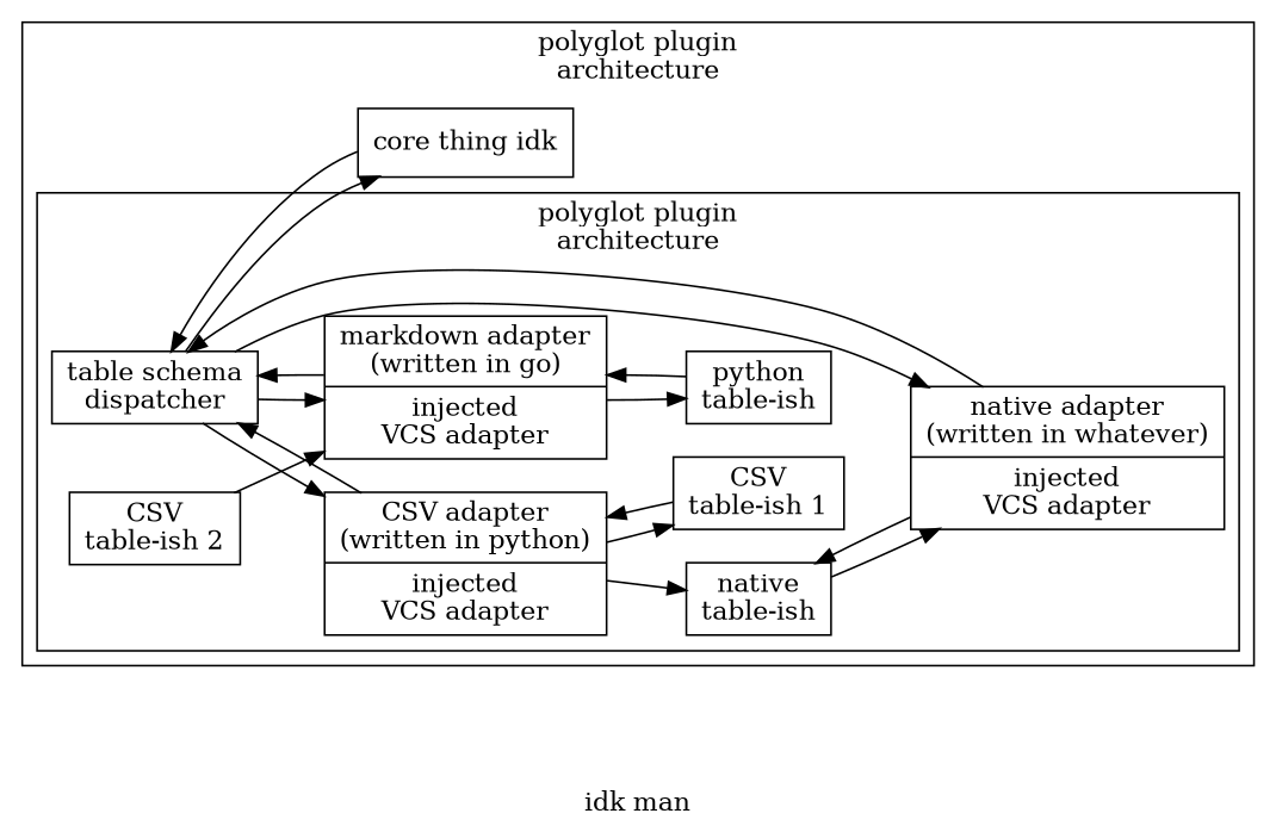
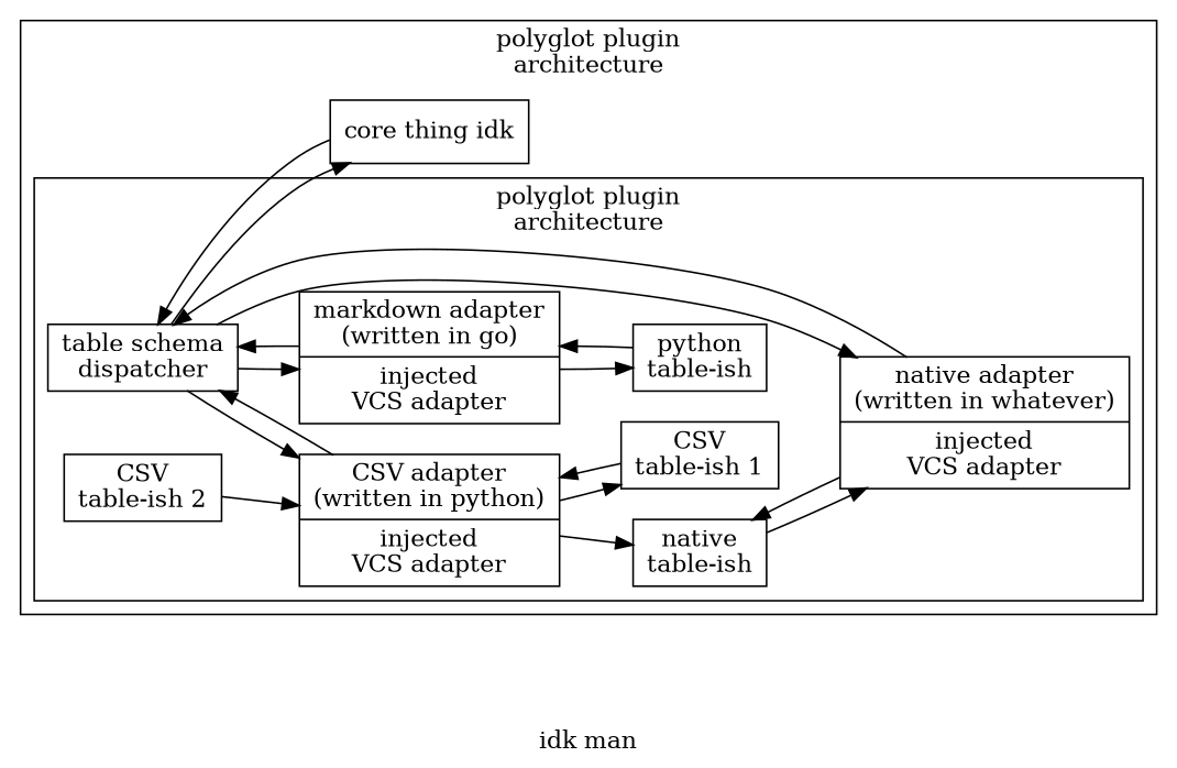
  digraph {
    label="\nidk man"
    rankdir=LR
    node [shape=record]
    n1 [label="table schema\ndispatcher"]
    n2 [label="CSV adapter\n(written in python)|injected\nVCS adapter"]
    n3 [label="markdown adapter\n(written in go)|injected\nVCS adapter"]
    n4 [label="native adapter\n(written in whatever)|injected\nVCS adapter"]
    n5 [label="CSV\ntable-ish 1"]
    n6 [label="CSV\ntable-ish 2"]
    n7 [label="python\ntable-ish"]
    n8 [label="native\ntable-ish"]
    n9 [label="core thing idk"]
    subgraph cluster_1 {
      label="polyglot plugin\narchitecture"
      n9
      subgraph cluster_2 {
        label="polyglot plugin\narchitecture"
        n1
        n2
        n3
        n4
        n5
        n6
        n7
        n8
      }
    }
    n1 -> n2
    n1 -> n3
    n1 -> n4
    n1 -> n9
    n2 -> n1
    n2 -> n5
    n2 -> n8
    n3 -> n1
    n3 -> n7
    n4 -> n1
    n4 -> n8
    n5 -> n2
-   n6 -> n3
+   n6 -> n2
    n7 -> n3
    n8 -> n4
    n9 -> n1
  }
